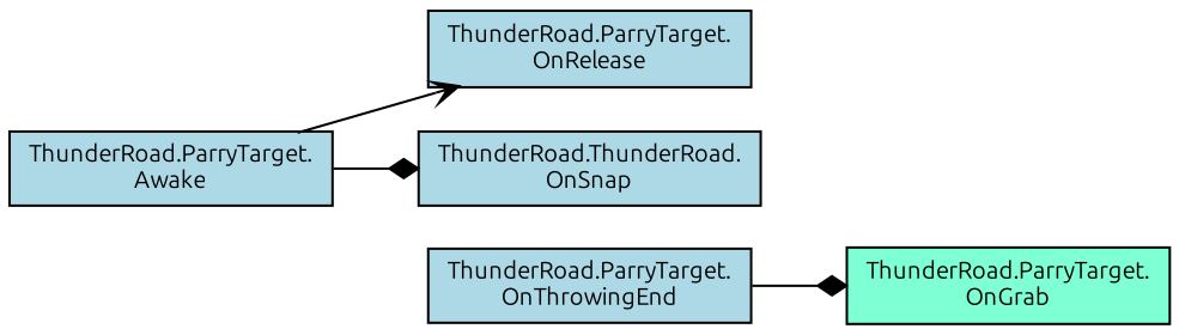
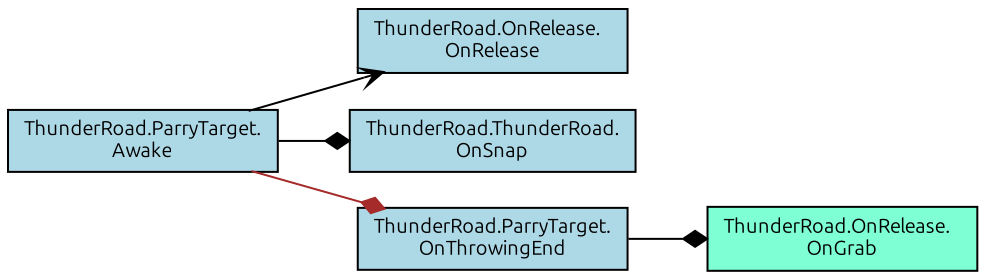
  digraph {
    fontname=Ubuntu
    rankdir=LR
    node [color=black fillcolor=lightblue fontname=Ubuntu fontsize=10 shape=record style=filled]
    edge [arrowhead=diamond color=black fontname=Ubuntu fontsize=10 labelfontname=Helvetica labelfontsize=10 style=solid]
    n1 [fontcolor=black height=0.2 label="ThunderRoad.ParryTarget.\lAwake" width=0.4]
-   n2 [height=0.2 label="ThunderRoad.ParryTarget.\lOnRelease" width=0.4]
+   n2 [height=0.2 label="ThunderRoad.OnRelease.\lOnRelease" width=0.4]
    n3 [height=0.2 label="ThunderRoad.ThunderRoad.\lOnSnap" width=0.4]
    n4 [height=0.2 label="ThunderRoad.ParryTarget.\lOnThrowingEnd" width=0.4]
-   n5 [fillcolor=aquamarine height=0.2 label="ThunderRoad.ParryTarget.\lOnGrab" width=0.4]
+   n5 [fillcolor=aquamarine height=0.2 label="ThunderRoad.OnRelease.\lOnGrab" width=0.4]
    n1 -> n2 [arrowhead=vee]
    n1 -> n3
+   n1 -> n4 [color=brown]
    n4 -> n5
  }
